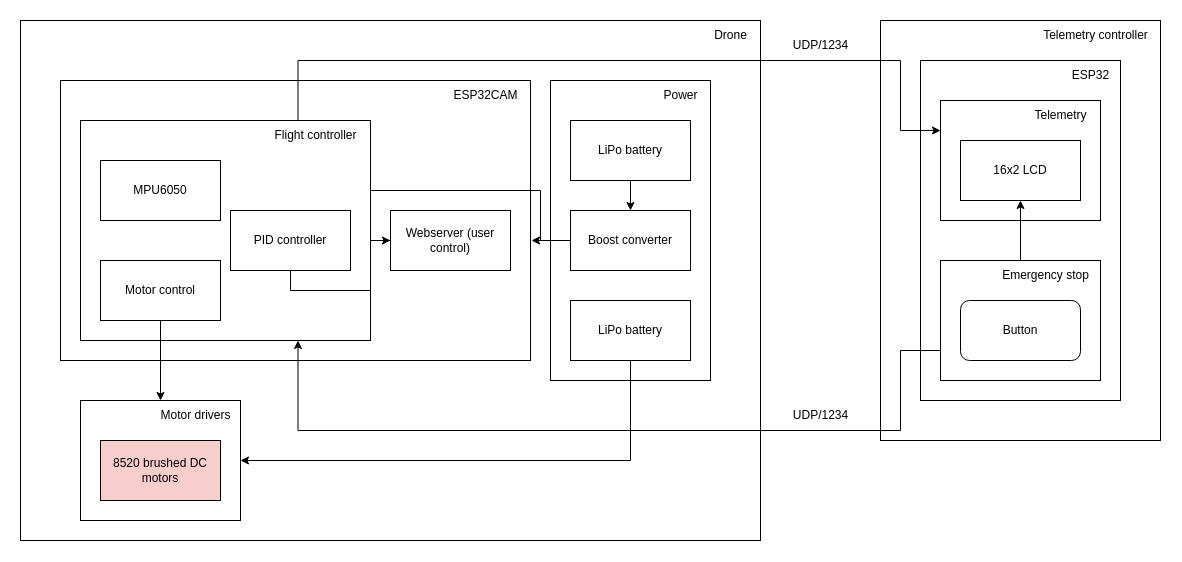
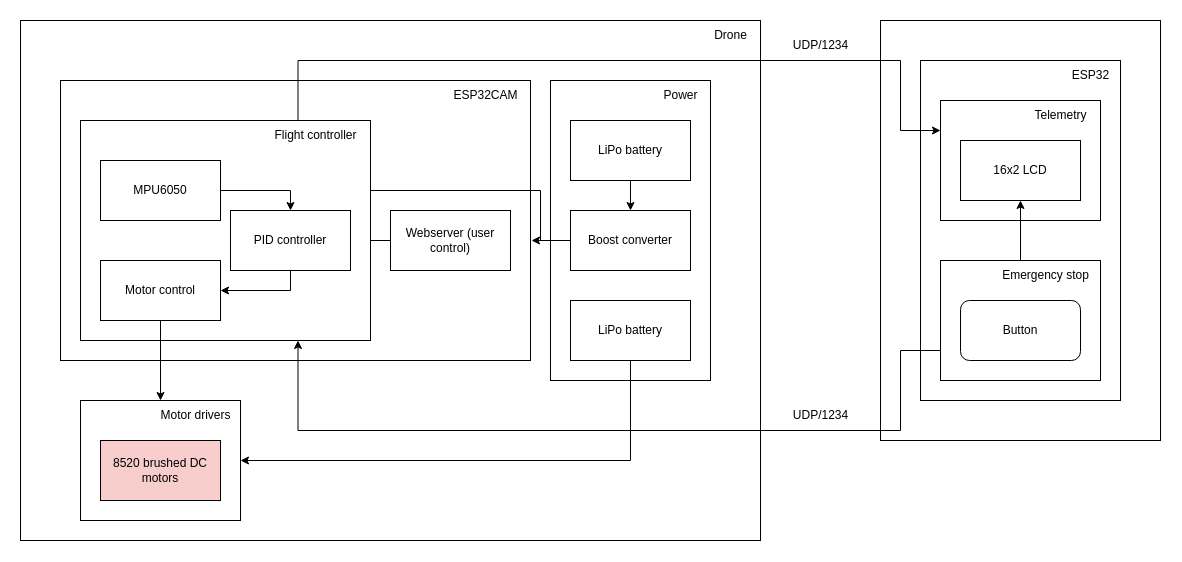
  <mxCell id="0" />
  <mxCell id="1" parent="0" />
  <mxCell id="2" value="" style="rounded=0;whiteSpace=wrap;html=1;" vertex="1" parent="1"><mxGeometry x="20" y="20" width="740" height="520" as="geometry" /></mxCell>
  <mxCell id="3" value="" style="rounded=0;whiteSpace=wrap;html=1;" vertex="1" parent="1"><mxGeometry x="60" y="80" width="470" height="280" as="geometry" /></mxCell>
  <mxCell id="4" value="" style="rounded=0;whiteSpace=wrap;html=1;" vertex="1" parent="1"><mxGeometry x="80" y="120" width="290" height="220" as="geometry" /></mxCell>
  <mxCell id="5" value="&lt;div&gt;ESP32CAM&lt;/div&gt;" style="text;html=1;align=center;verticalAlign=middle;resizable=0;points=[];autosize=1;strokeColor=none;fillColor=none;" vertex="1" parent="1"><mxGeometry x="440" y="80" width="90" height="30" as="geometry" /></mxCell>
  <mxCell id="6" value="Flight controller" style="text;html=1;align=center;verticalAlign=middle;resizable=0;points=[];autosize=1;strokeColor=none;fillColor=none;" vertex="1" parent="1"><mxGeometry x="260" y="120" width="110" height="30" as="geometry" /></mxCell>
- <mxCell id="7" style="edgeStyle=orthogonalEdgeStyle;rounded=0;orthogonalLoop=1;jettySize=auto;html=1;exitX=0.5;exitY=1;exitDx=0;exitDy=0;" edge="1" parent="1" source="8" target="13"><mxGeometry relative="1" as="geometry" /></mxCell>
+ <mxCell id="7" style="edgeStyle=orthogonalEdgeStyle;rounded=0;orthogonalLoop=1;jettySize=auto;html=1;exitX=0.5;exitY=1;exitDx=0;exitDy=0;entryX=1;entryY=0.5;entryDx=0;entryDy=0;" edge="1" parent="1" source="8" target="10"><mxGeometry relative="1" as="geometry" /></mxCell>
  <mxCell id="8" value="PID controller" style="rounded=0;whiteSpace=wrap;html=1;" vertex="1" parent="1"><mxGeometry x="230" y="210" width="120" height="60" as="geometry" /></mxCell>
  <mxCell id="9" style="edgeStyle=orthogonalEdgeStyle;rounded=0;orthogonalLoop=1;jettySize=auto;html=1;exitX=0.5;exitY=1;exitDx=0;exitDy=0;entryX=0.5;entryY=0;entryDx=0;entryDy=0;" edge="1" parent="1" source="10" target="19"><mxGeometry relative="1" as="geometry" /></mxCell>
  <mxCell id="10" value="Motor control" style="rounded=0;whiteSpace=wrap;html=1;" vertex="1" parent="1"><mxGeometry x="100" y="260" width="120" height="60" as="geometry" /></mxCell>
  <mxCell id="11" value="Drone" style="text;html=1;align=center;verticalAlign=middle;resizable=0;points=[];autosize=1;strokeColor=none;fillColor=none;" vertex="1" parent="1"><mxGeometry x="700" y="20" width="60" height="30" as="geometry" /></mxCell>
  <mxCell id="12" style="edgeStyle=orthogonalEdgeStyle;rounded=0;orthogonalLoop=1;jettySize=auto;html=1;exitX=0;exitY=0.5;exitDx=0;exitDy=0;" edge="1" parent="1" source="13" target="18"><mxGeometry relative="1" as="geometry" /></mxCell>
  <mxCell id="13" value="Webserver (user control)" style="rounded=0;whiteSpace=wrap;html=1;" vertex="1" parent="1"><mxGeometry x="390" y="210" width="120" height="60" as="geometry" /></mxCell>
  <mxCell id="14" value="" style="rounded=0;whiteSpace=wrap;html=1;" vertex="1" parent="1"><mxGeometry x="550" y="80" width="160" height="300" as="geometry" /></mxCell>
  <mxCell id="15" value="Power" style="text;html=1;align=center;verticalAlign=middle;resizable=0;points=[];autosize=1;strokeColor=none;fillColor=none;" vertex="1" parent="1"><mxGeometry x="650" y="80" width="60" height="30" as="geometry" /></mxCell>
  <mxCell id="16" style="edgeStyle=orthogonalEdgeStyle;rounded=0;orthogonalLoop=1;jettySize=auto;html=1;exitX=0.5;exitY=1;exitDx=0;exitDy=0;entryX=0.5;entryY=0;entryDx=0;entryDy=0;" edge="1" parent="1" source="17" target="18"><mxGeometry relative="1" as="geometry" /></mxCell>
  <mxCell id="17" value="LiPo battery" style="rounded=0;whiteSpace=wrap;html=1;" vertex="1" parent="1"><mxGeometry x="570" y="120" width="120" height="60" as="geometry" /></mxCell>
  <mxCell id="18" value="Boost converter" style="rounded=0;whiteSpace=wrap;html=1;" vertex="1" parent="1"><mxGeometry x="570" y="210" width="120" height="60" as="geometry" /></mxCell>
  <mxCell id="19" value="" style="rounded=0;whiteSpace=wrap;html=1;" vertex="1" parent="1"><mxGeometry x="80" y="400" width="160" height="120" as="geometry" /></mxCell>
  <mxCell id="20" style="edgeStyle=orthogonalEdgeStyle;rounded=0;orthogonalLoop=1;jettySize=auto;html=1;exitX=0.5;exitY=1;exitDx=0;exitDy=0;entryX=1;entryY=0.5;entryDx=0;entryDy=0;" edge="1" parent="1" source="21" target="19"><mxGeometry relative="1" as="geometry" /></mxCell>
  <mxCell id="21" value="LiPo battery" style="rounded=0;whiteSpace=wrap;html=1;" vertex="1" parent="1"><mxGeometry x="570" y="300" width="120" height="60" as="geometry" /></mxCell>
  <mxCell id="22" value="8520 brushed DC motors" style="rounded=0;whiteSpace=wrap;html=1;fillColor=#f8cecc;" vertex="1" parent="1"><mxGeometry x="100" y="440" width="120" height="60" as="geometry" /></mxCell>
  <mxCell id="23" value="&lt;div&gt;Motor drivers&lt;/div&gt;" style="text;html=1;align=center;verticalAlign=middle;resizable=0;points=[];autosize=1;strokeColor=none;fillColor=none;" vertex="1" parent="1"><mxGeometry x="150" y="400" width="90" height="30" as="geometry" /></mxCell>
  <mxCell id="24" value="" style="rounded=0;whiteSpace=wrap;html=1;" vertex="1" parent="1"><mxGeometry x="880" y="20" width="280" height="420" as="geometry" /></mxCell>
- <mxCell id="25" value="Telemetry controller" style="text;html=1;align=center;verticalAlign=middle;resizable=0;points=[];autosize=1;strokeColor=none;fillColor=none;" vertex="1" parent="1"><mxGeometry x="1030" y="20" width="130" height="30" as="geometry" /></mxCell>
  <mxCell id="26" value="" style="rounded=0;whiteSpace=wrap;html=1;" vertex="1" parent="1"><mxGeometry x="920" y="60" width="200" height="340" as="geometry" /></mxCell>
  <mxCell id="27" value="" style="rounded=0;whiteSpace=wrap;html=1;" vertex="1" parent="1"><mxGeometry x="940" y="100" width="160" height="120" as="geometry" /></mxCell>
  <mxCell id="28" value="16x2 LCD" style="rounded=0;whiteSpace=wrap;html=1;" vertex="1" parent="1"><mxGeometry x="960" y="140" width="120" height="60" as="geometry" /></mxCell>
  <mxCell id="29" style="edgeStyle=orthogonalEdgeStyle;rounded=0;orthogonalLoop=1;jettySize=auto;html=1;exitX=0.5;exitY=0;exitDx=0;exitDy=0;entryX=0.5;entryY=1;entryDx=0;entryDy=0;" edge="1" parent="1" source="31" target="28"><mxGeometry relative="1" as="geometry" /></mxCell>
  <mxCell id="30" style="edgeStyle=orthogonalEdgeStyle;rounded=0;orthogonalLoop=1;jettySize=auto;html=1;exitX=0;exitY=0.75;exitDx=0;exitDy=0;entryX=0.75;entryY=1;entryDx=0;entryDy=0;" edge="1" parent="1" source="31" target="4"><mxGeometry relative="1" as="geometry"><Array as="points"><mxPoint x="900" y="350" /><mxPoint x="900" y="430" /><mxPoint x="298" y="430" /></Array></mxGeometry></mxCell>
  <mxCell id="31" value="" style="rounded=0;whiteSpace=wrap;html=1;" vertex="1" parent="1"><mxGeometry x="940" y="260" width="160" height="120" as="geometry" /></mxCell>
  <mxCell id="32" value="Button" style="whiteSpace=wrap;html=1;rounded=1;" vertex="1" parent="1"><mxGeometry x="960" y="300" width="120" height="60" as="geometry" /></mxCell>
  <mxCell id="33" value="ESP32" style="text;html=1;align=center;verticalAlign=middle;resizable=0;points=[];autosize=1;strokeColor=none;fillColor=none;" vertex="1" parent="1"><mxGeometry x="1060" y="60" width="60" height="30" as="geometry" /></mxCell>
  <mxCell id="34" value="Telemetry" style="text;html=1;align=center;verticalAlign=middle;resizable=0;points=[];autosize=1;strokeColor=none;fillColor=none;" vertex="1" parent="1"><mxGeometry x="1020" y="100" width="80" height="30" as="geometry" /></mxCell>
  <mxCell id="35" value="Emergency stop" style="text;html=1;align=center;verticalAlign=middle;resizable=0;points=[];autosize=1;strokeColor=none;fillColor=none;" vertex="1" parent="1"><mxGeometry x="990" y="260" width="110" height="30" as="geometry" /></mxCell>
  <mxCell id="36" value="UDP/1234" style="text;html=1;align=center;verticalAlign=middle;resizable=0;points=[];autosize=1;strokeColor=none;fillColor=none;" vertex="1" parent="1"><mxGeometry x="780" y="400" width="80" height="30" as="geometry" /></mxCell>
  <mxCell id="37" style="edgeStyle=orthogonalEdgeStyle;rounded=0;orthogonalLoop=1;jettySize=auto;html=1;exitX=0;exitY=0.5;exitDx=0;exitDy=0;" edge="1" parent="1" source="18"><mxGeometry relative="1" as="geometry"><mxPoint x="531" y="240" as="targetPoint" /></mxGeometry></mxCell>
  <mxCell id="38" value="UDP/1234" style="text;html=1;align=center;verticalAlign=middle;resizable=0;points=[];autosize=1;strokeColor=none;fillColor=none;" vertex="1" parent="1"><mxGeometry x="780" y="30" width="80" height="30" as="geometry" /></mxCell>
+ <mxCell id="39" style="edgeStyle=orthogonalEdgeStyle;rounded=0;orthogonalLoop=1;jettySize=auto;html=1;exitX=1;exitY=0.5;exitDx=0;exitDy=0;entryX=0.5;entryY=0;entryDx=0;entryDy=0;" edge="1" parent="1" source="40" target="8"><mxGeometry relative="1" as="geometry" /></mxCell>
  <mxCell id="40" value="MPU6050" style="rounded=0;whiteSpace=wrap;html=1;" vertex="1" parent="1"><mxGeometry x="100" y="160" width="120" height="60" as="geometry" /></mxCell>
  <mxCell id="41" style="edgeStyle=orthogonalEdgeStyle;rounded=0;orthogonalLoop=1;jettySize=auto;html=1;exitX=0.75;exitY=0;exitDx=0;exitDy=0;entryX=0;entryY=0.25;entryDx=0;entryDy=0;" edge="1" parent="1" source="4" target="27"><mxGeometry relative="1" as="geometry"><Array as="points"><mxPoint x="298" y="60" /><mxPoint x="900" y="60" /><mxPoint x="900" y="130" /></Array></mxGeometry></mxCell>
